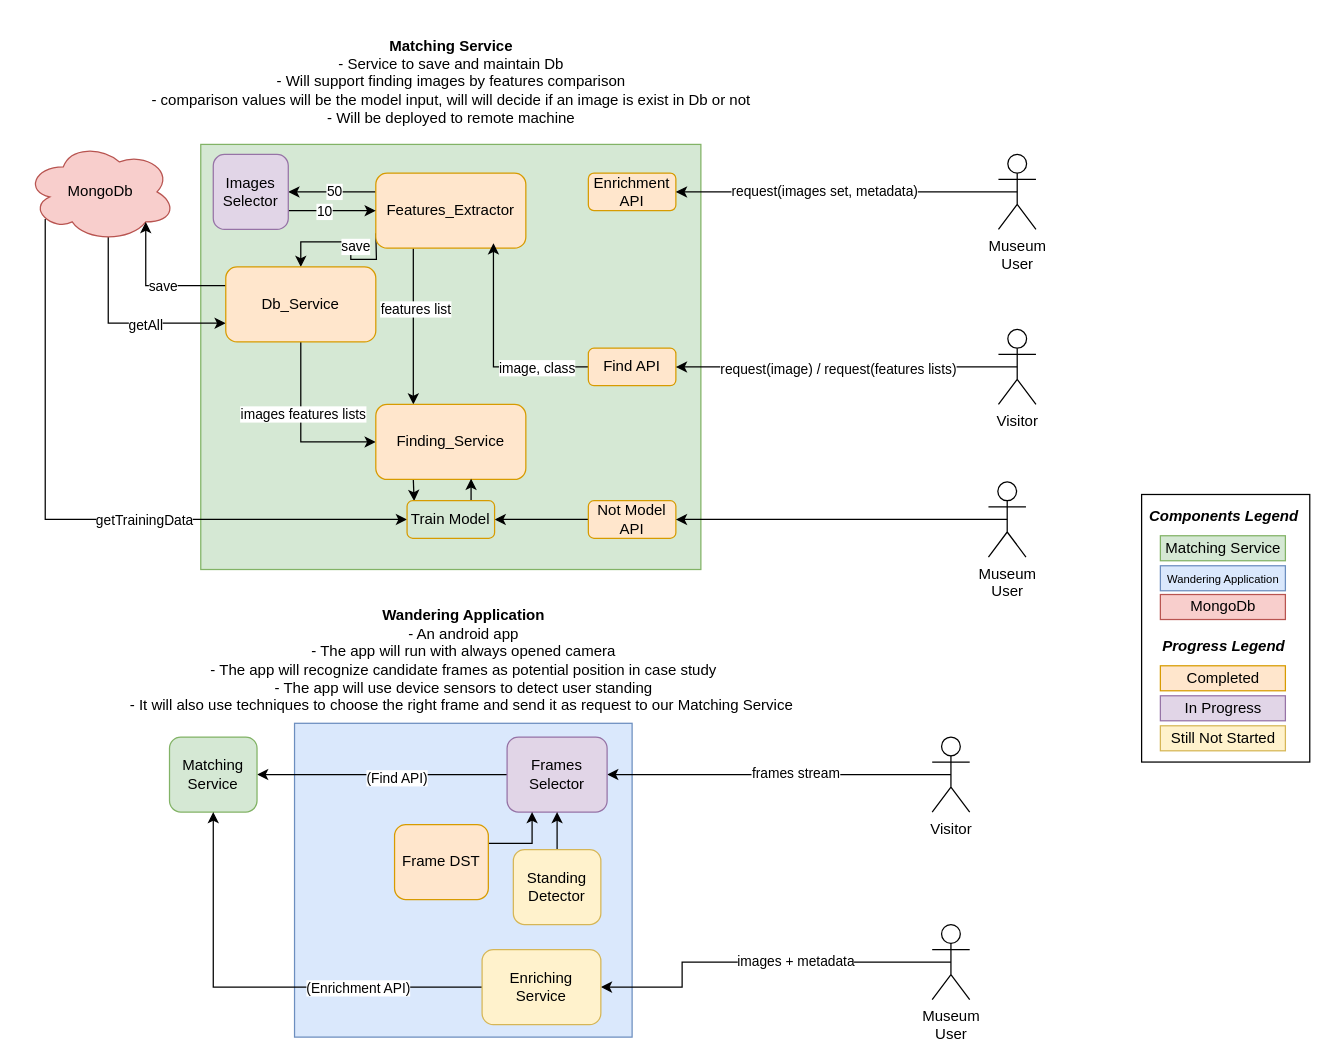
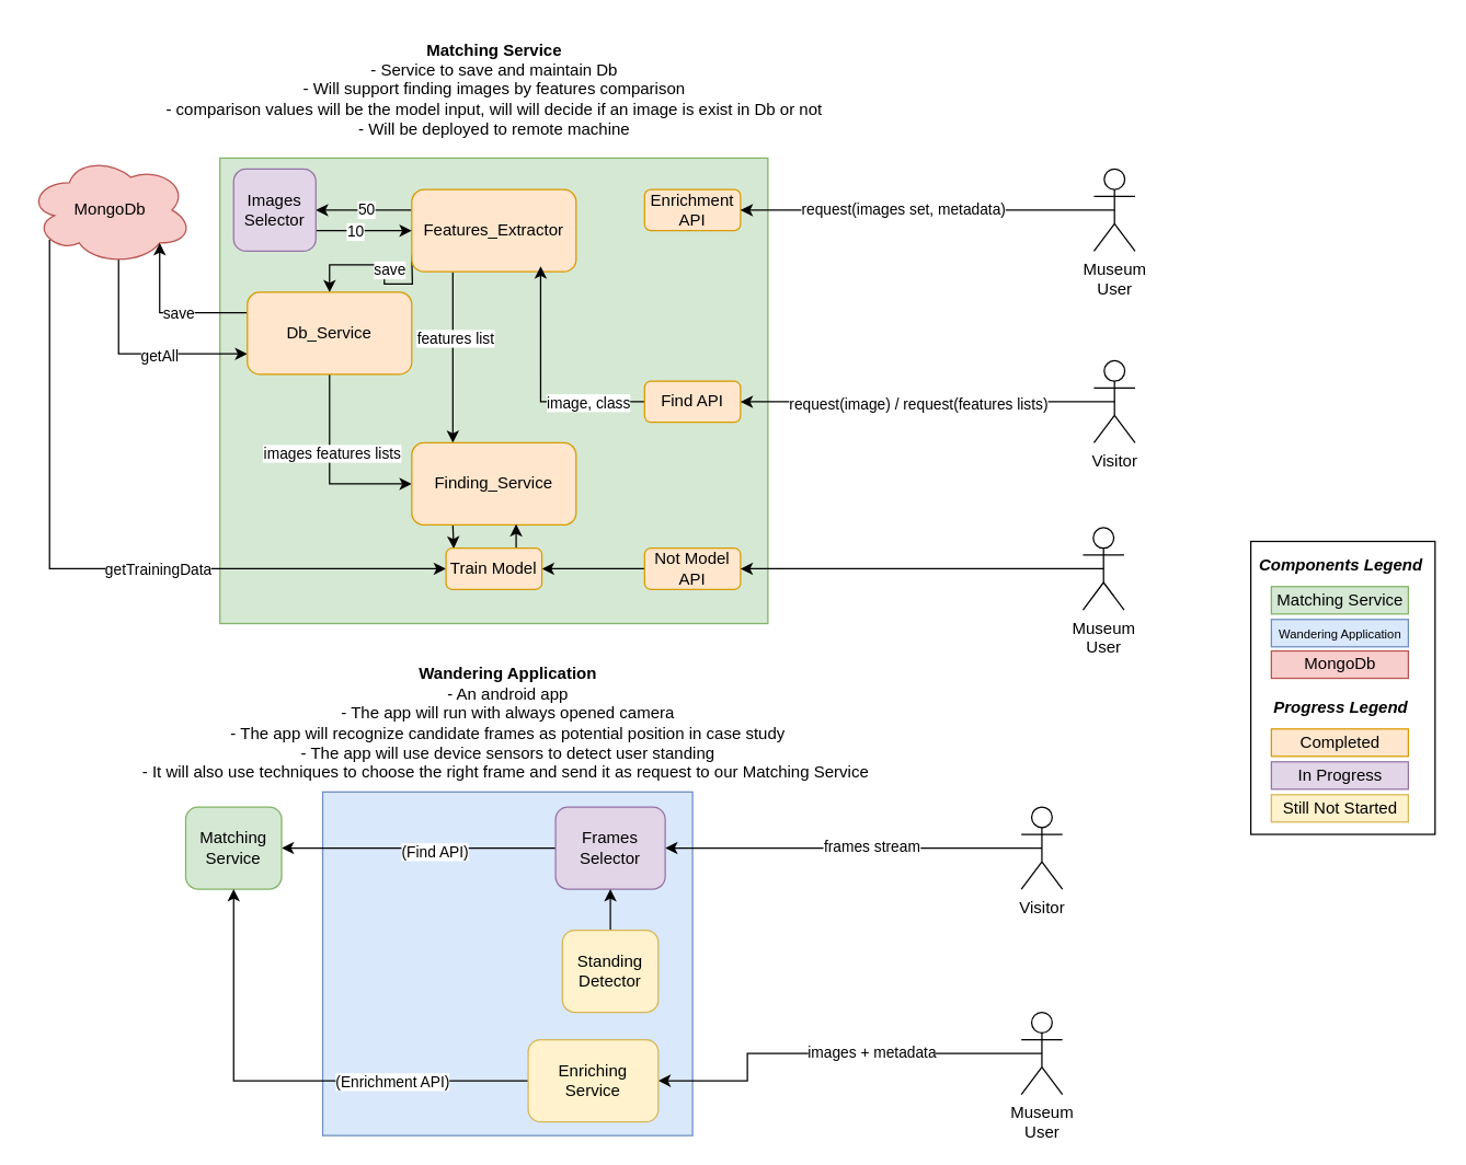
  <mxCell id="0" />
  <mxCell id="1" parent="0" />
  <mxCell id="2" value="" style="rounded=0;whiteSpace=wrap;html=1;" parent="1" vertex="1"><mxGeometry x="912.5" y="395" width="134.5" height="214" as="geometry" /></mxCell>
  <mxCell id="3" value="" style="rounded=0;whiteSpace=wrap;html=1;fillColor=#d5e8d4;strokeColor=#82b366;" parent="1" vertex="1"><mxGeometry x="160" y="115" width="400" height="340" as="geometry" /></mxCell>
  <mxCell id="4" value="Enrichment API" style="rounded=1;whiteSpace=wrap;html=1;fillColor=#ffe6cc;strokeColor=#d79b00;" parent="1" vertex="1"><mxGeometry x="470" y="138" width="70" height="30" as="geometry" /></mxCell>
  <mxCell id="5" style="edgeStyle=orthogonalEdgeStyle;rounded=0;orthogonalLoop=1;jettySize=auto;html=1;exitX=0;exitY=0.75;exitDx=0;exitDy=0;entryX=0.5;entryY=0;entryDx=0;entryDy=0;" parent="1" target="30" edge="1"><mxGeometry relative="1" as="geometry"><mxPoint x="300" y="186" as="sourcePoint" /><mxPoint x="240" y="209" as="targetPoint" /></mxGeometry></mxCell>
  <mxCell id="6" value="save" style="edgeLabel;html=1;align=center;verticalAlign=middle;resizable=0;points=[];" parent="5" vertex="1" connectable="0"><mxGeometry x="-0.099" y="-3" relative="1" as="geometry"><mxPoint as="offset" /></mxGeometry></mxCell>
  <mxCell id="7" style="edgeStyle=orthogonalEdgeStyle;rounded=0;orthogonalLoop=1;jettySize=auto;html=1;exitX=0.25;exitY=1;exitDx=0;exitDy=0;entryX=0.25;entryY=0;entryDx=0;entryDy=0;" parent="1" source="11" target="32" edge="1"><mxGeometry relative="1" as="geometry" /></mxCell>
  <mxCell id="8" value="features list" style="edgeLabel;html=1;align=center;verticalAlign=middle;resizable=0;points=[];" parent="7" vertex="1" connectable="0"><mxGeometry x="-0.225" y="1" relative="1" as="geometry"><mxPoint as="offset" /></mxGeometry></mxCell>
  <mxCell id="9" style="edgeStyle=orthogonalEdgeStyle;rounded=0;orthogonalLoop=1;jettySize=auto;html=1;exitX=0;exitY=0.25;exitDx=0;exitDy=0;entryX=1;entryY=0.5;entryDx=0;entryDy=0;" parent="1" source="11" target="61" edge="1"><mxGeometry relative="1" as="geometry" /></mxCell>
  <mxCell id="10" value="50" style="edgeLabel;html=1;align=center;verticalAlign=middle;resizable=0;points=[];" vertex="1" connectable="0" parent="9"><mxGeometry x="-0.037" y="-1" relative="1" as="geometry"><mxPoint as="offset" /></mxGeometry></mxCell>
  <mxCell id="11" value="Features_Extractor" style="rounded=1;whiteSpace=wrap;html=1;fillColor=#ffe6cc;strokeColor=#d79b00;" parent="1" vertex="1"><mxGeometry x="300" y="138" width="120" height="60" as="geometry" /></mxCell>
  <mxCell id="12" style="edgeStyle=orthogonalEdgeStyle;rounded=0;orthogonalLoop=1;jettySize=auto;html=1;exitX=0;exitY=0.5;exitDx=0;exitDy=0;entryX=0.784;entryY=0.933;entryDx=0;entryDy=0;entryPerimeter=0;" parent="1" source="14" target="11" edge="1"><mxGeometry relative="1" as="geometry" /></mxCell>
  <mxCell id="13" value="image, class" style="edgeLabel;html=1;align=center;verticalAlign=middle;resizable=0;points=[];" parent="12" vertex="1" connectable="0"><mxGeometry x="-0.266" relative="1" as="geometry"><mxPoint x="22" as="offset" /></mxGeometry></mxCell>
  <mxCell id="14" value="Find API" style="rounded=1;whiteSpace=wrap;html=1;fillColor=#ffe6cc;strokeColor=#d79b00;" parent="1" vertex="1"><mxGeometry x="470" y="278" width="70" height="30" as="geometry" /></mxCell>
  <mxCell id="15" style="edgeStyle=orthogonalEdgeStyle;rounded=0;orthogonalLoop=1;jettySize=auto;html=1;exitX=0.5;exitY=0.5;exitDx=0;exitDy=0;exitPerimeter=0;" parent="1" source="17" target="4" edge="1"><mxGeometry relative="1" as="geometry" /></mxCell>
  <mxCell id="16" value="request(images set, metadata)" style="edgeLabel;html=1;align=center;verticalAlign=middle;resizable=0;points=[];" parent="15" vertex="1" connectable="0"><mxGeometry x="0.134" y="-1" relative="1" as="geometry"><mxPoint as="offset" /></mxGeometry></mxCell>
  <mxCell id="17" value="Museum &lt;br&gt;User" style="shape=umlActor;verticalLabelPosition=bottom;verticalAlign=top;html=1;outlineConnect=0;" parent="1" vertex="1"><mxGeometry x="798" y="123" width="30" height="60" as="geometry" /></mxCell>
  <mxCell id="18" style="edgeStyle=orthogonalEdgeStyle;rounded=0;orthogonalLoop=1;jettySize=auto;html=1;exitX=0.5;exitY=0.5;exitDx=0;exitDy=0;exitPerimeter=0;" parent="1" source="20" target="14" edge="1"><mxGeometry relative="1" as="geometry" /></mxCell>
  <mxCell id="19" value="request(image) / request(features lists)" style="edgeLabel;html=1;align=center;verticalAlign=middle;resizable=0;points=[];" parent="18" vertex="1" connectable="0"><mxGeometry x="0.058" y="1" relative="1" as="geometry"><mxPoint as="offset" /></mxGeometry></mxCell>
  <mxCell id="20" value="Visitor" style="shape=umlActor;verticalLabelPosition=bottom;verticalAlign=top;html=1;outlineConnect=0;" parent="1" vertex="1"><mxGeometry x="798" y="263" width="30" height="60" as="geometry" /></mxCell>
  <mxCell id="21" style="edgeStyle=orthogonalEdgeStyle;rounded=0;orthogonalLoop=1;jettySize=auto;html=1;exitX=0.55;exitY=0.95;exitDx=0;exitDy=0;exitPerimeter=0;entryX=0;entryY=0.75;entryDx=0;entryDy=0;" parent="1" source="25" target="30" edge="1"><mxGeometry relative="1" as="geometry"><Array as="points"><mxPoint x="86" y="258" /></Array></mxGeometry></mxCell>
  <mxCell id="22" value="getAll" style="edgeLabel;html=1;align=center;verticalAlign=middle;resizable=0;points=[];" parent="21" vertex="1" connectable="0"><mxGeometry x="0.2" y="-1" relative="1" as="geometry"><mxPoint as="offset" /></mxGeometry></mxCell>
  <mxCell id="23" style="edgeStyle=orthogonalEdgeStyle;rounded=0;orthogonalLoop=1;jettySize=auto;html=1;exitX=0.13;exitY=0.77;exitDx=0;exitDy=0;exitPerimeter=0;entryX=0;entryY=0.5;entryDx=0;entryDy=0;" parent="1" source="25" target="39" edge="1"><mxGeometry relative="1" as="geometry"><Array as="points"><mxPoint x="36" y="415" /></Array></mxGeometry></mxCell>
  <mxCell id="24" value="getTrainingData" style="edgeLabel;html=1;align=center;verticalAlign=middle;resizable=0;points=[];" parent="23" vertex="1" connectable="0"><mxGeometry x="0.206" relative="1" as="geometry"><mxPoint as="offset" /></mxGeometry></mxCell>
  <mxCell id="25" value="MongoDb" style="ellipse;shape=cloud;whiteSpace=wrap;html=1;fillColor=#f8cecc;strokeColor=#b85450;" parent="1" vertex="1"><mxGeometry x="20" y="113" width="120" height="80" as="geometry" /></mxCell>
  <mxCell id="26" style="edgeStyle=orthogonalEdgeStyle;rounded=0;orthogonalLoop=1;jettySize=auto;html=1;exitX=0;exitY=0.25;exitDx=0;exitDy=0;entryX=0.8;entryY=0.8;entryDx=0;entryDy=0;entryPerimeter=0;" parent="1" source="30" target="25" edge="1"><mxGeometry relative="1" as="geometry" /></mxCell>
  <mxCell id="27" value="save" style="edgeLabel;html=1;align=center;verticalAlign=middle;resizable=0;points=[];" parent="26" vertex="1" connectable="0"><mxGeometry x="-0.118" relative="1" as="geometry"><mxPoint as="offset" /></mxGeometry></mxCell>
  <mxCell id="28" style="edgeStyle=orthogonalEdgeStyle;rounded=0;orthogonalLoop=1;jettySize=auto;html=1;exitX=0.5;exitY=1;exitDx=0;exitDy=0;entryX=0;entryY=0.5;entryDx=0;entryDy=0;" parent="1" source="30" target="32" edge="1"><mxGeometry relative="1" as="geometry" /></mxCell>
  <mxCell id="29" value="images features lists" style="edgeLabel;html=1;align=center;verticalAlign=middle;resizable=0;points=[];" parent="28" vertex="1" connectable="0"><mxGeometry x="-0.188" y="1" relative="1" as="geometry"><mxPoint as="offset" /></mxGeometry></mxCell>
  <mxCell id="30" value="Db_Service" style="rounded=1;whiteSpace=wrap;html=1;fillColor=#ffe6cc;strokeColor=#d79b00;" parent="1" vertex="1"><mxGeometry x="180" y="213" width="120" height="60" as="geometry" /></mxCell>
  <mxCell id="31" style="edgeStyle=orthogonalEdgeStyle;rounded=0;orthogonalLoop=1;jettySize=auto;html=1;exitX=0.25;exitY=1;exitDx=0;exitDy=0;entryX=0.081;entryY=0.009;entryDx=0;entryDy=0;entryPerimeter=0;" parent="1" source="32" target="39" edge="1"><mxGeometry relative="1" as="geometry" /></mxCell>
  <mxCell id="32" value="Finding_Service" style="rounded=1;whiteSpace=wrap;html=1;fillColor=#ffe6cc;strokeColor=#d79b00;" parent="1" vertex="1"><mxGeometry x="300" y="323" width="120" height="60" as="geometry" /></mxCell>
  <mxCell id="33" value="&lt;b&gt;Matching Service&lt;/b&gt;&lt;br&gt;- Service to save and maintain Db&lt;br&gt;- Will support finding images by features comparison&lt;br&gt;- comparison values will be the model input, will will decide if an image is exist in Db or not&lt;br&gt;- Will be deployed to remote machine" style="text;html=1;align=center;verticalAlign=middle;resizable=0;points=[];autosize=1;strokeColor=none;fillColor=none;" parent="1" vertex="1"><mxGeometry x="110" y="20" width="500" height="90" as="geometry" /></mxCell>
  <mxCell id="34" style="edgeStyle=orthogonalEdgeStyle;rounded=0;orthogonalLoop=1;jettySize=auto;html=1;exitX=0;exitY=0.5;exitDx=0;exitDy=0;entryX=1;entryY=0.5;entryDx=0;entryDy=0;" parent="1" source="35" target="39" edge="1"><mxGeometry relative="1" as="geometry" /></mxCell>
  <mxCell id="35" value="Not Model API" style="rounded=1;whiteSpace=wrap;html=1;fillColor=#ffe6cc;strokeColor=#d79b00;" parent="1" vertex="1"><mxGeometry x="470" y="400" width="70" height="30" as="geometry" /></mxCell>
  <mxCell id="36" style="edgeStyle=orthogonalEdgeStyle;rounded=0;orthogonalLoop=1;jettySize=auto;html=1;exitX=0.5;exitY=0.5;exitDx=0;exitDy=0;exitPerimeter=0;entryX=1;entryY=0.5;entryDx=0;entryDy=0;" parent="1" source="37" target="35" edge="1"><mxGeometry relative="1" as="geometry"><mxPoint x="610" y="425" as="targetPoint" /></mxGeometry></mxCell>
  <mxCell id="37" value="Museum &lt;br&gt;User" style="shape=umlActor;verticalLabelPosition=bottom;verticalAlign=top;html=1;outlineConnect=0;" parent="1" vertex="1"><mxGeometry x="790" y="385" width="30" height="60" as="geometry" /></mxCell>
  <mxCell id="38" style="edgeStyle=orthogonalEdgeStyle;rounded=0;orthogonalLoop=1;jettySize=auto;html=1;exitX=0.75;exitY=0;exitDx=0;exitDy=0;entryX=0.635;entryY=0.989;entryDx=0;entryDy=0;entryPerimeter=0;" parent="1" source="39" target="32" edge="1"><mxGeometry relative="1" as="geometry" /></mxCell>
- <mxCell id="39" value="Train Model" style="rounded=1;whiteSpace=wrap;html=1;fillColor=#d5e8d4;strokeColor=#d79b00;" parent="1" vertex="1"><mxGeometry x="325" y="400" width="70" height="30" as="geometry" /></mxCell>
+ <mxCell id="39" value="Train Model" style="rounded=1;whiteSpace=wrap;html=1;fillColor=#ffe6cc;strokeColor=#d79b00;" parent="1" vertex="1"><mxGeometry x="325" y="400" width="70" height="30" as="geometry" /></mxCell>
  <mxCell id="40" value="&lt;b&gt;Wandering Application&lt;br&gt;&lt;/b&gt;- An android app&lt;br&gt;- The app will run with always opened camera&lt;br&gt;- The app will recognize candidate frames as potential position in case study&lt;br&gt;- The app will use device sensors to detect user standing&lt;br&gt;- It will also use techniques to choose the right frame and send it as request to our Matching Service&amp;nbsp;" style="text;html=1;align=center;verticalAlign=middle;resizable=0;points=[];autosize=1;strokeColor=none;fillColor=none;" parent="1" vertex="1"><mxGeometry x="90" y="478" width="560" height="100" as="geometry" /></mxCell>
  <mxCell id="41" value="" style="rounded=0;whiteSpace=wrap;html=1;fillColor=#dae8fc;strokeColor=#6c8ebf;" parent="1" vertex="1"><mxGeometry x="235" y="578" width="270" height="251" as="geometry" /></mxCell>
  <mxCell id="42" style="edgeStyle=orthogonalEdgeStyle;rounded=0;orthogonalLoop=1;jettySize=auto;html=1;exitX=0.5;exitY=0.5;exitDx=0;exitDy=0;exitPerimeter=0;entryX=1;entryY=0.5;entryDx=0;entryDy=0;" parent="1" source="44" target="47" edge="1"><mxGeometry relative="1" as="geometry"><mxPoint x="585" y="649" as="targetPoint" /></mxGeometry></mxCell>
  <mxCell id="43" value="frames stream" style="edgeLabel;html=1;align=center;verticalAlign=middle;resizable=0;points=[];" parent="42" vertex="1" connectable="0"><mxGeometry x="-0.089" y="-2" relative="1" as="geometry"><mxPoint as="offset" /></mxGeometry></mxCell>
  <mxCell id="44" value="Visitor" style="shape=umlActor;verticalLabelPosition=bottom;verticalAlign=top;html=1;outlineConnect=0;" parent="1" vertex="1"><mxGeometry x="745" y="589" width="30" height="60" as="geometry" /></mxCell>
  <mxCell id="45" style="edgeStyle=orthogonalEdgeStyle;rounded=0;orthogonalLoop=1;jettySize=auto;html=1;exitX=0;exitY=0.5;exitDx=0;exitDy=0;entryX=1;entryY=0.5;entryDx=0;entryDy=0;" parent="1" source="47" target="48" edge="1"><mxGeometry relative="1" as="geometry" /></mxCell>
  <mxCell id="46" value="(Find API)" style="edgeLabel;html=1;align=center;verticalAlign=middle;resizable=0;points=[];" parent="45" vertex="1" connectable="0"><mxGeometry x="-0.108" y="2" relative="1" as="geometry"><mxPoint as="offset" /></mxGeometry></mxCell>
  <mxCell id="47" value="Frames Selector" style="rounded=1;whiteSpace=wrap;html=1;fillColor=#e1d5e7;strokeColor=#9673a6;" parent="1" vertex="1"><mxGeometry x="405" y="589" width="80" height="60" as="geometry" /></mxCell>
  <mxCell id="48" value="Matching Service" style="rounded=1;whiteSpace=wrap;html=1;fillColor=#d5e8d4;strokeColor=#82b366;" parent="1" vertex="1"><mxGeometry x="135" y="589" width="70" height="60" as="geometry" /></mxCell>
  <mxCell id="49" style="edgeStyle=orthogonalEdgeStyle;rounded=0;orthogonalLoop=1;jettySize=auto;html=1;exitX=0.5;exitY=0;exitDx=0;exitDy=0;entryX=0.5;entryY=1;entryDx=0;entryDy=0;" parent="1" source="50" target="47" edge="1"><mxGeometry relative="1" as="geometry" /></mxCell>
  <mxCell id="50" value="Standing Detector" style="rounded=1;whiteSpace=wrap;html=1;fillColor=#fff2cc;strokeColor=#d6b656;" parent="1" vertex="1"><mxGeometry x="410" y="679" width="70" height="60" as="geometry" /></mxCell>
- <mxCell id="51" style="edgeStyle=orthogonalEdgeStyle;rounded=0;orthogonalLoop=1;jettySize=auto;html=1;exitX=1;exitY=0.25;exitDx=0;exitDy=0;entryX=0.25;entryY=1;entryDx=0;entryDy=0;" parent="1" source="52" target="47" edge="1"><mxGeometry relative="1" as="geometry" /></mxCell>
- <mxCell id="52" value="Frame DST" style="rounded=1;whiteSpace=wrap;html=1;fillColor=#ffe6cc;strokeColor=#d79b00;" parent="1" vertex="1"><mxGeometry x="315" y="659" width="75" height="60" as="geometry" /></mxCell>
  <mxCell id="53" style="edgeStyle=orthogonalEdgeStyle;rounded=0;orthogonalLoop=1;jettySize=auto;html=1;exitX=0.5;exitY=0.5;exitDx=0;exitDy=0;exitPerimeter=0;entryX=1;entryY=0.5;entryDx=0;entryDy=0;" parent="1" source="55" target="58" edge="1"><mxGeometry relative="1" as="geometry"><Array as="points"><mxPoint x="545" y="769" /><mxPoint x="545" y="789" /></Array></mxGeometry></mxCell>
  <mxCell id="54" value="images + metadata" style="edgeLabel;html=1;align=center;verticalAlign=middle;resizable=0;points=[];" parent="53" vertex="1" connectable="0"><mxGeometry x="-0.169" y="-1" relative="1" as="geometry"><mxPoint as="offset" /></mxGeometry></mxCell>
  <mxCell id="55" value="Museum &lt;br&gt;User" style="shape=umlActor;verticalLabelPosition=bottom;verticalAlign=top;html=1;outlineConnect=0;" parent="1" vertex="1"><mxGeometry x="745" y="739" width="30" height="60" as="geometry" /></mxCell>
  <mxCell id="56" style="edgeStyle=orthogonalEdgeStyle;rounded=0;orthogonalLoop=1;jettySize=auto;html=1;exitX=0;exitY=0.5;exitDx=0;exitDy=0;entryX=0.5;entryY=1;entryDx=0;entryDy=0;" parent="1" source="58" target="48" edge="1"><mxGeometry relative="1" as="geometry" /></mxCell>
  <mxCell id="57" value="(Enrichment API)" style="edgeLabel;html=1;align=center;verticalAlign=middle;resizable=0;points=[];" parent="56" vertex="1" connectable="0"><mxGeometry x="-0.435" relative="1" as="geometry"><mxPoint as="offset" /></mxGeometry></mxCell>
  <mxCell id="58" value="Enriching Service" style="rounded=1;whiteSpace=wrap;html=1;fillColor=#fff2cc;strokeColor=#d6b656;" parent="1" vertex="1"><mxGeometry x="385" y="759" width="95" height="60" as="geometry" /></mxCell>
  <mxCell id="59" style="edgeStyle=orthogonalEdgeStyle;rounded=0;orthogonalLoop=1;jettySize=auto;html=1;exitX=1;exitY=0.75;exitDx=0;exitDy=0;entryX=0;entryY=0.5;entryDx=0;entryDy=0;" parent="1" source="61" target="11" edge="1"><mxGeometry relative="1" as="geometry" /></mxCell>
  <mxCell id="60" value="10" style="edgeLabel;html=1;align=center;verticalAlign=middle;resizable=0;points=[];" vertex="1" connectable="0" parent="59"><mxGeometry x="-0.192" relative="1" as="geometry"><mxPoint as="offset" /></mxGeometry></mxCell>
  <mxCell id="61" value="Images Selector" style="rounded=1;whiteSpace=wrap;html=1;fillColor=#e1d5e7;strokeColor=#9673a6;" parent="1" vertex="1"><mxGeometry x="170" y="123" width="60" height="60" as="geometry" /></mxCell>
  <mxCell id="62" value="Matching Service" style="rounded=0;whiteSpace=wrap;html=1;fillColor=#d5e8d4;strokeColor=#82b366;" parent="1" vertex="1"><mxGeometry x="927.5" y="428" width="100" height="20" as="geometry" /></mxCell>
  <mxCell id="63" value="&lt;span style=&quot;border-color: var(--border-color);&quot;&gt;&lt;font style=&quot;font-size: 9px;&quot;&gt;Wandering Application&lt;/font&gt;&lt;/span&gt;" style="rounded=0;whiteSpace=wrap;html=1;fillColor=#dae8fc;strokeColor=#6c8ebf;" parent="1" vertex="1"><mxGeometry x="927.5" y="452" width="100" height="20" as="geometry" /></mxCell>
  <mxCell id="64" value="MongoDb" style="rounded=0;whiteSpace=wrap;html=1;fillColor=#f8cecc;strokeColor=#b85450;" parent="1" vertex="1"><mxGeometry x="927.5" y="475" width="100" height="20" as="geometry" /></mxCell>
  <mxCell id="65" value="&lt;b&gt;&lt;i&gt;Components Legend&lt;/i&gt;&lt;/b&gt;" style="text;html=1;align=center;verticalAlign=middle;resizable=0;points=[];autosize=1;strokeColor=none;fillColor=none;" parent="1" vertex="1"><mxGeometry x="907.5" y="398" width="140" height="30" as="geometry" /></mxCell>
  <mxCell id="66" value="Completed" style="rounded=0;whiteSpace=wrap;html=1;fillColor=#ffe6cc;strokeColor=#d79b00;" parent="1" vertex="1"><mxGeometry x="927.5" y="532" width="100" height="20" as="geometry" /></mxCell>
  <mxCell id="67" value="In Progress" style="rounded=0;whiteSpace=wrap;html=1;fillColor=#e1d5e7;strokeColor=#9673a6;" parent="1" vertex="1"><mxGeometry x="927.5" y="556" width="100" height="20" as="geometry" /></mxCell>
  <mxCell id="68" value="Still Not Started" style="rounded=0;whiteSpace=wrap;html=1;fillColor=#fff2cc;strokeColor=#d6b656;" parent="1" vertex="1"><mxGeometry x="927.5" y="580" width="100" height="20" as="geometry" /></mxCell>
  <mxCell id="69" value="&lt;b&gt;&lt;i&gt;Progress Legend&lt;/i&gt;&lt;/b&gt;" style="text;html=1;align=center;verticalAlign=middle;resizable=0;points=[];autosize=1;strokeColor=none;fillColor=none;" parent="1" vertex="1"><mxGeometry x="917.5" y="502" width="120" height="30" as="geometry" /></mxCell>
